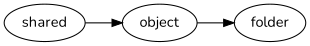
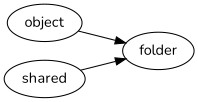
  digraph {
    fontname=Nunito
    rankdir=LR
    node [fontname=Nunito]
    edge [fontname=Nunito]
    object
    folder
    shared
    object -> folder
-   shared -> object
+   shared -> folder
  }
